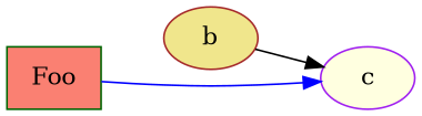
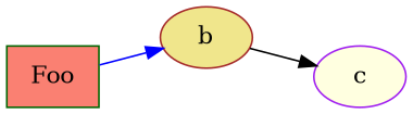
  digraph {
    rankdir=LR
    node [style=filled]
    n1 [color=darkgreen fillcolor=salmon label=Foo shape=box]
    b [color=brown fillcolor=khaki]
    c [color=purple fillcolor=lightyellow]
-   n1 -> c [color=blue]
+   n1 -> b [color=blue]
    b -> c
  }
